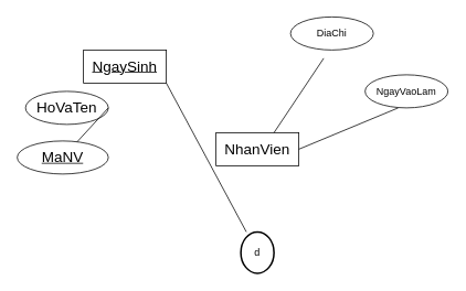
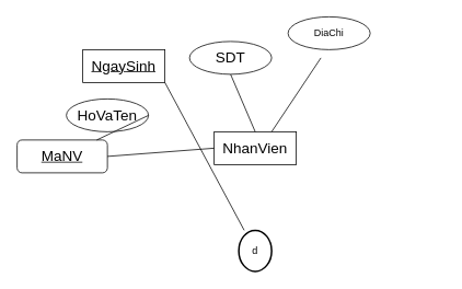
  <mxCell id="0" />
  <mxCell id="1" parent="0" />
  <mxCell id="2" value="&lt;font style=&quot;font-size: 18px;&quot;&gt;NhanVien&lt;/font&gt;" style="whiteSpace=wrap;html=1;align=center;" vertex="1" parent="1"><mxGeometry x="260" y="160" width="100" height="40" as="geometry" /></mxCell>
  <mxCell id="3" value="&lt;font style=&quot;font-size: 18px;&quot;&gt;NgaySinh&lt;/font&gt;" style="whiteSpace=wrap;html=1;align=center;fontStyle=4;rounded=0;" vertex="1" parent="1"><mxGeometry x="100" y="60" width="100" height="40" as="geometry" /></mxCell>
- <mxCell id="4" value="&lt;font style=&quot;font-size: 18px;&quot;&gt;HoVaTen&lt;/font&gt;" style="ellipse;whiteSpace=wrap;html=1;align=center;" vertex="1" parent="1"><mxGeometry x="30" y="110" width="100" height="40" as="geometry" /></mxCell>
- <mxCell id="5" value="NgayVaoLam" style="ellipse;whiteSpace=wrap;html=1;align=center;" vertex="1" parent="1"><mxGeometry x="440" y="90" width="100" height="40" as="geometry" /></mxCell>
- <mxCell id="7" value="&lt;font style=&quot;font-size: 18px;&quot;&gt;MaNV&lt;/font&gt;" style="ellipse;whiteSpace=wrap;html=1;align=center;fontStyle=4;" vertex="1" parent="1"><mxGeometry x="20" y="170" width="110" height="40" as="geometry" /></mxCell>
+ <mxCell id="4" value="&lt;font style=&quot;font-size: 18px;&quot;&gt;HoVaTen&lt;/font&gt;" style="ellipse;whiteSpace=wrap;html=1;align=center;" vertex="1" parent="1"><mxGeometry x="80" y="120" width="100" height="40" as="geometry" /></mxCell>
+ <mxCell id="6" value="&lt;font style=&quot;font-size: 18px;&quot;&gt;SDT&lt;/font&gt;" style="ellipse;whiteSpace=wrap;html=1;align=center;" vertex="1" parent="1"><mxGeometry x="230" y="50" width="100" height="40" as="geometry" /></mxCell>
+ <mxCell id="7" value="&lt;font style=&quot;font-size: 18px;&quot;&gt;MaNV&lt;/font&gt;" style="whiteSpace=wrap;html=1;align=center;fontStyle=4;rounded=1;" vertex="1" parent="1"><mxGeometry x="20" y="170" width="110" height="40" as="geometry" /></mxCell>
  <mxCell id="8" value="DiaChi" style="ellipse;whiteSpace=wrap;html=1;align=center;" vertex="1" parent="1"><mxGeometry x="350" y="20" width="100" height="40" as="geometry" /></mxCell>
+ <mxCell id="9" value="" style="endArrow=none;html=1;rounded=0;exitX=1;exitY=0.5;exitDx=0;exitDy=0;entryX=0;entryY=0.5;entryDx=0;entryDy=0;" edge="1" parent="1" source="7" target="2"><mxGeometry relative="1" as="geometry"><mxPoint x="350" y="420" as="sourcePoint" /><mxPoint x="250" y="190" as="targetPoint" /></mxGeometry></mxCell>
  <mxCell id="10" value="" style="endArrow=none;html=1;rounded=0;" edge="1" parent="1"><mxGeometry relative="1" as="geometry"><mxPoint x="390" y="70" as="sourcePoint" /><mxPoint x="330" y="160" as="targetPoint" /></mxGeometry></mxCell>
- <mxCell id="11" value="" style="endArrow=none;html=1;rounded=0;entryX=1;entryY=0.5;entryDx=0;entryDy=0;exitX=0.4;exitY=1;exitDx=0;exitDy=0;exitPerimeter=0;" edge="1" parent="1" source="5" target="2"><mxGeometry relative="1" as="geometry"><mxPoint x="350" y="420" as="sourcePoint" /><mxPoint x="510" y="420" as="targetPoint" /></mxGeometry></mxCell>
  <mxCell id="12" value="" style="endArrow=none;html=1;rounded=0;exitX=1;exitY=0.5;exitDx=0;exitDy=0;" edge="1" parent="1" source="4" target="7"><mxGeometry relative="1" as="geometry"><mxPoint x="350" y="100" as="sourcePoint" /><mxPoint x="510" y="100" as="targetPoint" /></mxGeometry></mxCell>
+ <mxCell id="13" value="" style="endArrow=none;html=1;rounded=0;exitX=0.5;exitY=0;exitDx=0;exitDy=0;entryX=0.5;entryY=1;entryDx=0;entryDy=0;" edge="1" parent="1" source="2" target="6"><mxGeometry relative="1" as="geometry"><mxPoint x="370" y="190" as="sourcePoint" /><mxPoint x="520" y="180" as="targetPoint" /></mxGeometry></mxCell>
  <mxCell id="14" value="" style="endArrow=none;html=1;rounded=0;exitX=1;exitY=1;exitDx=0;exitDy=0;" edge="1" parent="1" source="3" target="15"><mxGeometry relative="1" as="geometry"><mxPoint x="350" y="420" as="sourcePoint" /><mxPoint x="510" y="420" as="targetPoint" /></mxGeometry></mxCell>
  <mxCell id="15" value="d" style="strokeWidth=2;html=1;shape=mxgraph.flowchart.start_2;whiteSpace=wrap;" vertex="1" parent="1"><mxGeometry x="290" y="280" width="40" height="50" as="geometry" /></mxCell>
